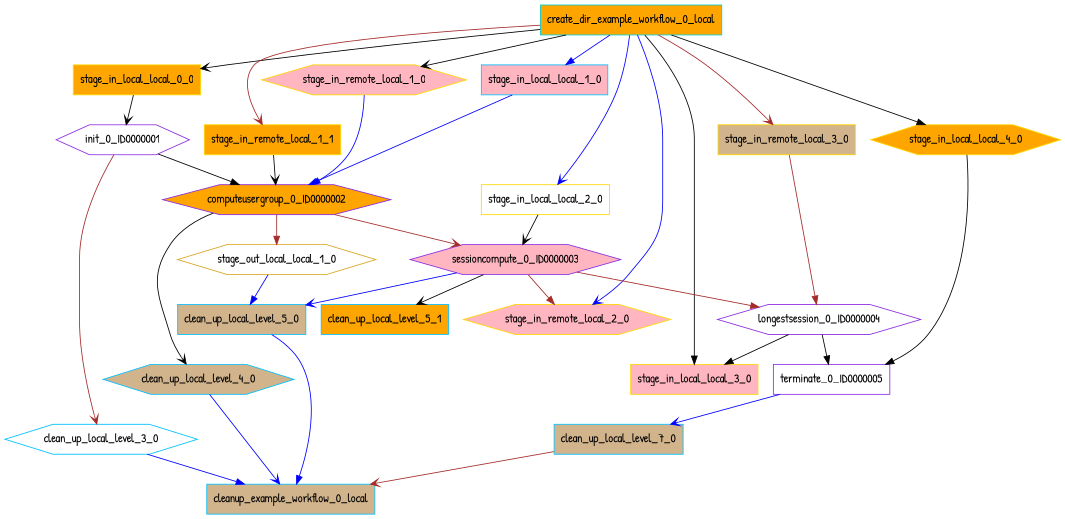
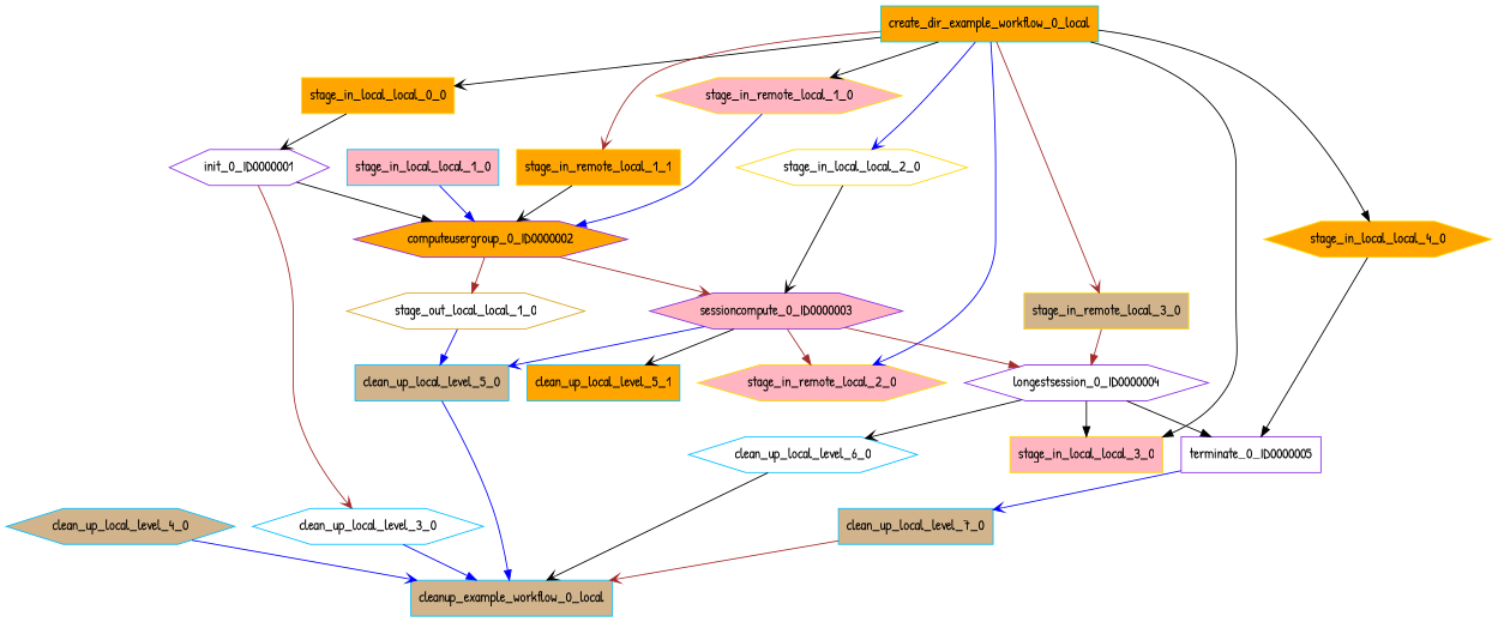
  digraph {
    fontname="Patrick Hand"
    node [color=deepskyblue fillcolor=white fontname="Patrick Hand" shape=hexagon style=filled]
    edge [arrowhead=vee arrowsize=1.0 color=black fontname="Patrick Hand"]
    n1 [fillcolor=tan label=clean_up_local_level_4_0]
    n2 [fillcolor=tan label=cleanup_example_workflow_0_local shape=box]
    n3 [color=darkturquoise fillcolor=orange label=create_dir_example_workflow_0_local shape=box]
    n4 [color=gold fillcolor=orange label=stage_in_local_local_0_0 shape=box]
-   n5 [color=gold label=stage_in_local_local_2_0 shape=box]
+   n5 [color=gold label=stage_in_local_local_2_0]
    n6 [color=gold fillcolor=orange label=stage_in_remote_local_1_1 shape=box]
    n7 [color=gold fillcolor=lightpink label=stage_in_remote_local_1_0]
    n8 [color=gold fillcolor=lightpink label=stage_in_local_local_3_0 shape=box]
    n9 [color=gold fillcolor=orange label=stage_in_local_local_4_0]
    n10 [fillcolor=lightpink label=stage_in_local_local_1_0 shape=box]
    n11 [color=gold fillcolor=lightpink label=stage_in_remote_local_2_0]
    n12 [color=gold fillcolor=tan label=stage_in_remote_local_3_0 shape=box]
    n13 [color=blueviolet label=init_0_ID0000001]
    n14 [color=blueviolet fillcolor=lightpink label=sessioncompute_0_ID0000003]
    n15 [color=blueviolet fillcolor=orange label=computeusergroup_0_ID0000002]
    n16 [color=blueviolet label=terminate_0_ID0000005 shape=box]
    n17 [color=blueviolet label=longestsession_0_ID0000004]
+   n18 [label=clean_up_local_level_6_0]
    n19 [fillcolor=tan label=clean_up_local_level_7_0 shape=box]
    n20 [label=clean_up_local_level_3_0]
    n21 [color=goldenrod label=stage_out_local_local_1_0]
    n22 [fillcolor=tan label=clean_up_local_level_5_0 shape=box]
    n23 [fillcolor=orange label=clean_up_local_level_5_1 shape=box]
    n1 -> n2 [color=blue]
    n3 -> n4
    n3 -> n5 [color=blue]
    n3 -> n6 [color=brown]
    n3 -> n7
    n3 -> n8 [arrowhead=normal]
    n3 -> n9 [arrowhead=normal]
-   n3 -> n10 [arrowhead=normal color=blue]
    n3 -> n11 [color=blue]
    n3 -> n12 [color=brown]
    n4 -> n13
    n5 -> n14
    n6 -> n15
    n7 -> n15 [arrowhead=normal color=blue]
    n9 -> n16 [arrowhead=normal]
    n10 -> n15 [arrowhead=normal color=blue]
    n12 -> n17 [arrowhead=normal color=brown]
    n13 -> n15 [arrowhead=normal]
    n13 -> n20 [color=brown]
    n14 -> n11 [arrowhead=normal color=brown]
    n14 -> n17 [arrowhead=normal color=brown]
    n14 -> n22 [color=blue]
    n14 -> n23
-   n15 -> n1
    n15 -> n14 [color=brown]
    n15 -> n21 [arrowhead=normal color=brown]
    n16 -> n19 [color=blue]
    n17 -> n8 [arrowhead=normal]
    n17 -> n16 [arrowhead=normal]
+   n17 -> n18
+   n18 -> n2
    n19 -> n2 [color=brown]
    n20 -> n2 [arrowhead=normal color=blue]
    n21 -> n22 [arrowhead=normal color=blue]
    n22 -> n2 [arrowhead=normal color=blue]
  }
